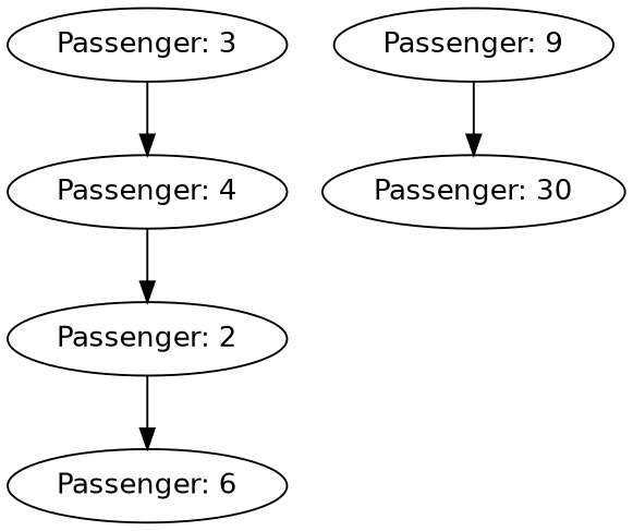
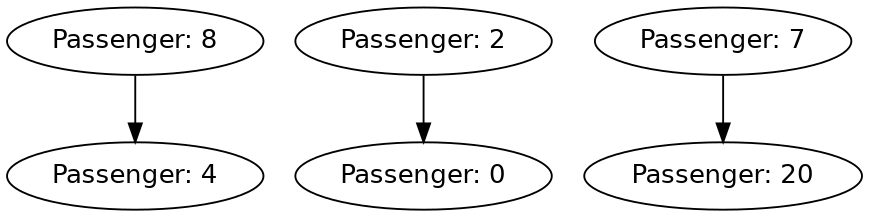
  digraph {
    fontname="DejaVu Sans"
    node [fontname="DejaVu Sans"]
    edge [fontname="DejaVu Sans"]
-   n1 [label="Passenger: 3"]
+   n1 [label="Passenger: 8"]
    n2 [label="Passenger: 4"]
    n3 [label="Passenger: 2"]
-   n4 [label="Passenger: 6"]
-   n5 [label="Passenger: 9"]
-   n6 [label="Passenger: 30"]
+   n4 [label="Passenger: 0"]
+   n5 [label="Passenger: 7"]
+   n6 [label="Passenger: 20"]
    n1 -> n2
-   n2 -> n3
    n3 -> n4
    n5 -> n6
  }
